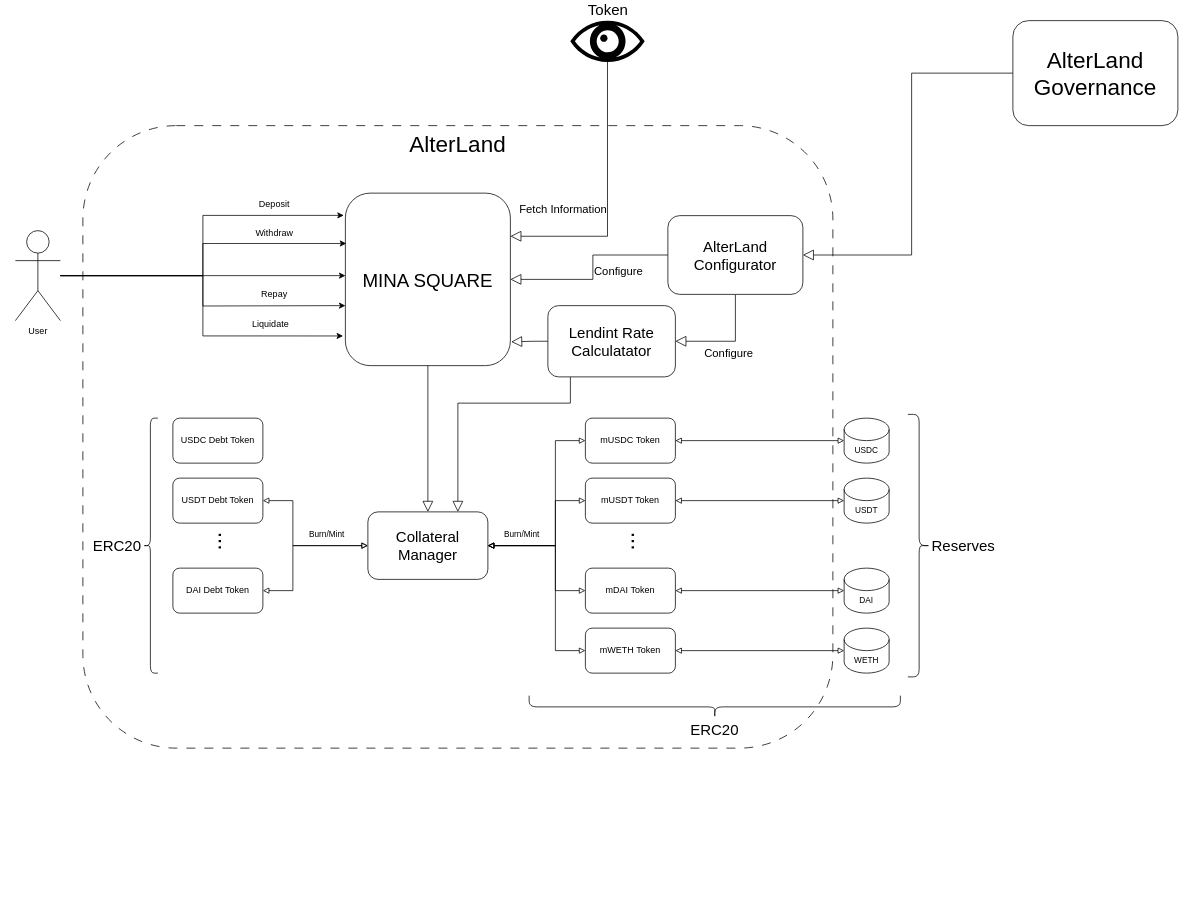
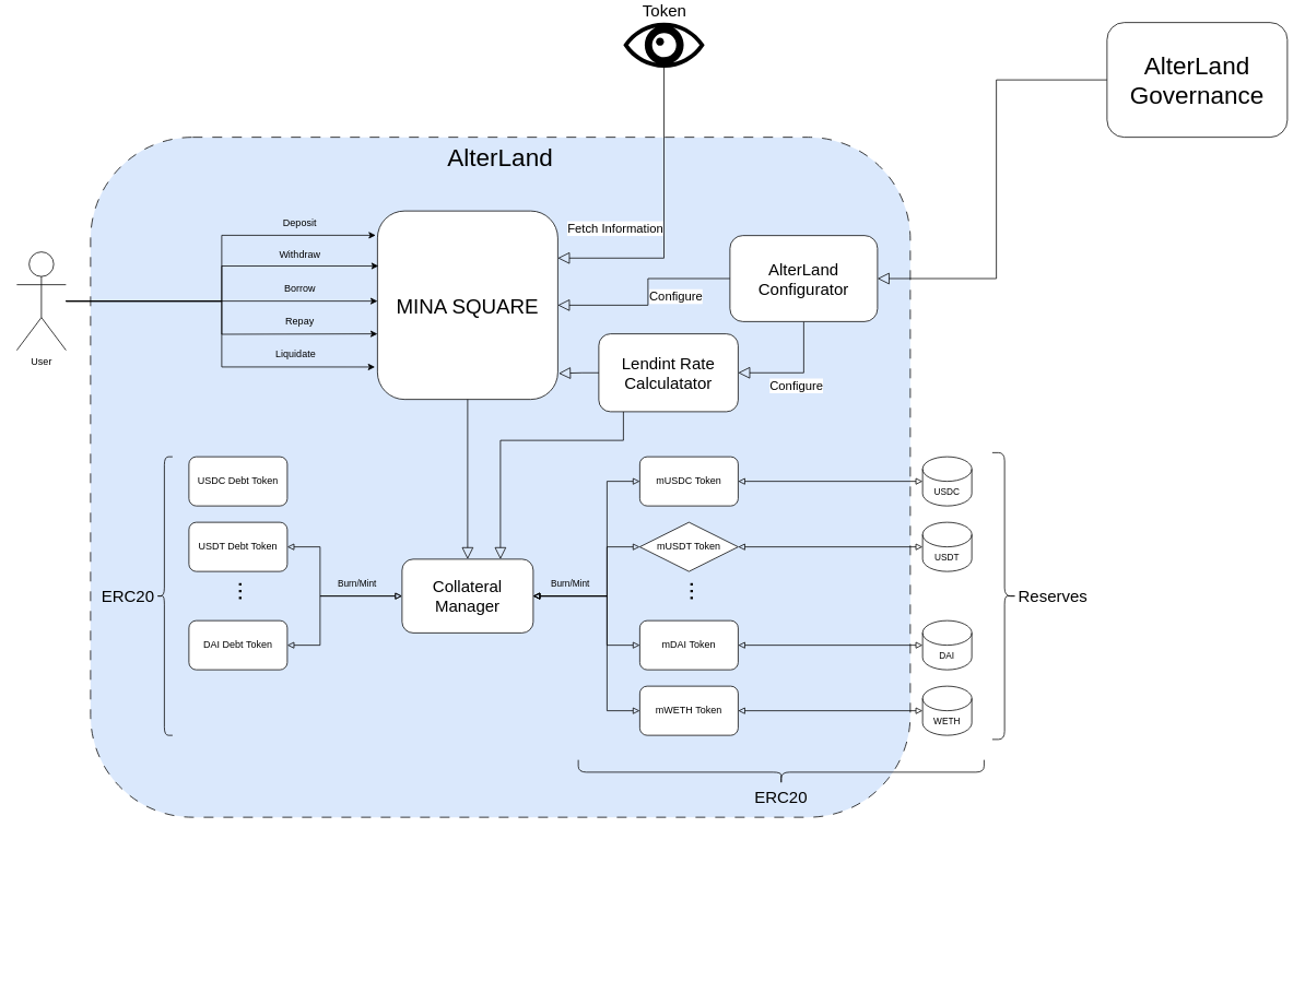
  <mxCell id="0" />
  <mxCell id="1" parent="0" />
- <mxCell id="2" value="AlterLand" style="rounded=1;whiteSpace=wrap;html=1;fontFamily=Helvetica;fontSize=30;fontColor=default;dashed=1;dashPattern=12 12;horizontal=1;verticalAlign=top;align=center;" vertex="1" parent="1"><mxGeometry x="110" width="1000" height="830" as="geometry" y="160" /></mxCell>
+ <mxCell id="2" value="AlterLand" style="rounded=1;whiteSpace=wrap;html=1;fontFamily=Helvetica;fontSize=30;fontColor=default;dashed=1;dashPattern=12 12;horizontal=1;verticalAlign=top;align=center;fillColor=#dae8fc;" vertex="1" parent="1"><mxGeometry x="110" width="1000" height="830" as="geometry" y="160" /></mxCell>
  <mxCell id="3" value="User" style="shape=umlActor;verticalLabelPosition=bottom;verticalAlign=top;html=1;outlineConnect=0;" vertex="1" parent="1"><mxGeometry x="20" y="300" width="60" height="120" as="geometry" /></mxCell>
  <mxCell id="4" value="&lt;font style=&quot;font-size: 25px;&quot;&gt;MINA SQUARE&lt;br style=&quot;font-size: 25px;&quot;&gt;&lt;/font&gt;" style="rounded=1;whiteSpace=wrap;html=1;fontSize=25;" vertex="1" parent="1"><mxGeometry x="460" y="250" width="220" height="230" as="geometry" /></mxCell>
  <mxCell id="5" value="" style="edgeStyle=orthogonalEdgeStyle;rounded=0;orthogonalLoop=1;jettySize=auto;html=1;entryX=-0.01;entryY=0.129;entryDx=0;entryDy=0;entryPerimeter=0;verticalAlign=top;align=left;labelPosition=right;verticalLabelPosition=bottom;" edge="1" parent="1" source="3" target="4"><mxGeometry relative="1" as="geometry" /></mxCell>
  <mxCell id="6" style="edgeStyle=orthogonalEdgeStyle;rounded=0;orthogonalLoop=1;jettySize=auto;html=1;entryX=0.005;entryY=0.292;entryDx=0;entryDy=0;entryPerimeter=0;" edge="1" parent="1" source="3" target="4"><mxGeometry relative="1" as="geometry" /></mxCell>
  <mxCell id="7" style="edgeStyle=orthogonalEdgeStyle;rounded=0;orthogonalLoop=1;jettySize=auto;html=1;" edge="1" parent="1" source="3"><mxGeometry relative="1" as="geometry"><mxPoint x="460" y="360" as="targetPoint" /></mxGeometry></mxCell>
  <mxCell id="8" style="edgeStyle=orthogonalEdgeStyle;rounded=0;orthogonalLoop=1;jettySize=auto;html=1;" edge="1" parent="1" source="3"><mxGeometry relative="1" as="geometry"><mxPoint x="460" y="400" as="targetPoint" /></mxGeometry></mxCell>
  <mxCell id="9" style="edgeStyle=orthogonalEdgeStyle;rounded=0;orthogonalLoop=1;jettySize=auto;html=1;entryX=-0.014;entryY=0.828;entryDx=0;entryDy=0;entryPerimeter=0;" edge="1" parent="1" source="3" target="4"><mxGeometry relative="1" as="geometry" /></mxCell>
  <mxCell id="10" value="Deposit" style="text;html=1;align=center;verticalAlign=middle;resizable=0;points=[];autosize=1;strokeColor=none;fillColor=none;" vertex="1" parent="1"><mxGeometry x="335" y="250" width="60" height="30" as="geometry" /></mxCell>
  <mxCell id="11" value="Withdraw" style="text;html=1;align=center;verticalAlign=middle;resizable=0;points=[];autosize=1;strokeColor=none;fillColor=none;" vertex="1" parent="1"><mxGeometry x="330" y="288" width="70" height="30" as="geometry" /></mxCell>
+ <mxCell id="12" value="Borrow" style="text;html=1;align=center;verticalAlign=middle;resizable=0;points=[];autosize=1;strokeColor=none;fillColor=none;" vertex="1" parent="1"><mxGeometry x="335" y="330" width="60" height="30" as="geometry" /></mxCell>
  <mxCell id="13" value="Repay" style="text;html=1;align=center;verticalAlign=middle;resizable=0;points=[];autosize=1;strokeColor=none;fillColor=none;" vertex="1" parent="1"><mxGeometry x="335" y="370" width="60" height="30" as="geometry" /></mxCell>
  <mxCell id="14" value="Liquidate" style="text;html=1;align=center;verticalAlign=middle;resizable=0;points=[];autosize=1;strokeColor=none;fillColor=none;" vertex="1" parent="1"><mxGeometry x="325" y="410" width="70" height="30" as="geometry" /></mxCell>
  <mxCell id="15" style="edgeStyle=orthogonalEdgeStyle;rounded=0;orthogonalLoop=1;jettySize=auto;html=1;entryX=0.5;entryY=1;entryDx=0;entryDy=0;horizontal=0;startArrow=block;startFill=0;endArrow=none;endFill=0;endSize=12;startSize=12;" edge="1" parent="1" source="17" target="4"><mxGeometry relative="1" as="geometry" /></mxCell>
  <mxCell id="16" style="edgeStyle=orthogonalEdgeStyle;shape=connector;rounded=0;orthogonalLoop=1;jettySize=auto;html=1;entryX=0;entryY=0.5;entryDx=0;entryDy=0;labelBackgroundColor=default;strokeColor=default;align=center;verticalAlign=middle;fontFamily=Helvetica;fontSize=11;fontColor=default;startArrow=block;startFill=0;endArrow=block;endFill=0;" edge="1" parent="1" source="17" target="26"><mxGeometry relative="1" as="geometry"><Array as="points"><mxPoint x="740" y="720" /><mxPoint x="740" y="580" /></Array></mxGeometry></mxCell>
  <mxCell id="17" value="&lt;font style=&quot;font-size: 20px;&quot;&gt;Collateral Manager&lt;/font&gt;" style="rounded=1;whiteSpace=wrap;html=1;" vertex="1" parent="1"><mxGeometry x="490" y="675" width="160" height="90" as="geometry" /></mxCell>
  <mxCell id="18" value="USDC Debt Token" style="rounded=1;whiteSpace=wrap;html=1;" vertex="1" parent="1"><mxGeometry x="230" y="550" width="120" height="60" as="geometry" /></mxCell>
  <mxCell id="19" value="..." style="text;html=1;align=center;verticalAlign=top;resizable=0;points=[];autosize=1;strokeColor=none;fillColor=none;horizontal=0;fontSize=30;" vertex="1" parent="1"><mxGeometry x="260" y="695" width="60" height="40" as="geometry" /></mxCell>
  <mxCell id="20" style="edgeStyle=orthogonalEdgeStyle;rounded=0;orthogonalLoop=1;jettySize=auto;html=1;entryX=0;entryY=0.5;entryDx=0;entryDy=0;endArrow=block;startArrow=block;startFill=0;endFill=0;" edge="1" parent="1" source="21" target="17"><mxGeometry relative="1" as="geometry"><Array as="points"><mxPoint x="390" y="780" /><mxPoint x="390" y="720" /></Array></mxGeometry></mxCell>
  <mxCell id="21" value="DAI Debt Token" style="rounded=1;whiteSpace=wrap;html=1;" vertex="1" parent="1"><mxGeometry x="230" y="750" width="120" height="60" as="geometry" /></mxCell>
  <mxCell id="22" style="edgeStyle=orthogonalEdgeStyle;rounded=0;orthogonalLoop=1;jettySize=auto;html=1;entryX=0;entryY=0.5;entryDx=0;entryDy=0;endArrow=block;startArrow=block;startFill=0;endFill=0;" edge="1" parent="1" source="23" target="17"><mxGeometry relative="1" as="geometry"><Array as="points"><mxPoint x="390" y="660" /><mxPoint x="390" y="720" /></Array></mxGeometry></mxCell>
  <mxCell id="23" value="USDT Debt Token" style="rounded=1;whiteSpace=wrap;html=1;" vertex="1" parent="1"><mxGeometry x="230" y="630" width="120" height="60" as="geometry" /></mxCell>
  <mxCell id="24" value="&lt;div align=&quot;left&quot; style=&quot;font-size: 20px;&quot;&gt;ERC20 &lt;br&gt;&lt;/div&gt;" style="shape=curlyBracket;whiteSpace=wrap;html=1;rounded=1;labelPosition=left;verticalLabelPosition=middle;align=right;verticalAlign=middle;fontSize=20;" vertex="1" parent="1"><mxGeometry x="190" y="550" width="20" height="340" as="geometry" /></mxCell>
  <mxCell id="25" style="edgeStyle=orthogonalEdgeStyle;shape=connector;rounded=0;orthogonalLoop=1;jettySize=auto;html=1;labelBackgroundColor=default;strokeColor=default;align=center;verticalAlign=middle;fontFamily=Helvetica;fontSize=11;fontColor=default;startArrow=block;startFill=0;endArrow=block;endFill=0;" edge="1" parent="1" source="26" target="42"><mxGeometry relative="1" as="geometry" /></mxCell>
  <mxCell id="26" value="mUSDC Token" style="rounded=1;whiteSpace=wrap;html=1;" vertex="1" parent="1"><mxGeometry x="780" y="550" width="120" height="60" as="geometry" /></mxCell>
  <mxCell id="27" style="edgeStyle=orthogonalEdgeStyle;shape=connector;rounded=0;orthogonalLoop=1;jettySize=auto;html=1;entryX=1;entryY=0.5;entryDx=0;entryDy=0;labelBackgroundColor=default;strokeColor=default;align=right;verticalAlign=bottom;fontFamily=Helvetica;fontSize=11;fontColor=default;startArrow=block;startFill=0;endArrow=block;endFill=0;labelPosition=left;verticalLabelPosition=top;" edge="1" parent="1" source="29" target="17"><mxGeometry relative="1" as="geometry"><Array as="points"><mxPoint x="740" y="860" /><mxPoint x="740" y="720" /></Array></mxGeometry></mxCell>
  <mxCell id="28" style="edgeStyle=orthogonalEdgeStyle;shape=connector;rounded=0;orthogonalLoop=1;jettySize=auto;html=1;labelBackgroundColor=default;strokeColor=default;align=center;verticalAlign=middle;fontFamily=Helvetica;fontSize=11;fontColor=default;startArrow=block;startFill=0;endArrow=block;endFill=0;" edge="1" parent="1" source="29" target="39"><mxGeometry relative="1" as="geometry" /></mxCell>
  <mxCell id="29" value="mWETH Token" style="rounded=1;whiteSpace=wrap;html=1;" vertex="1" parent="1"><mxGeometry x="780" y="830" width="120" height="60" as="geometry" /></mxCell>
  <mxCell id="30" value="..." style="text;html=1;align=center;verticalAlign=top;resizable=0;points=[];autosize=1;strokeColor=none;fillColor=none;horizontal=0;fontSize=30;" vertex="1" parent="1"><mxGeometry x="810" y="695" width="60" height="40" as="geometry" /></mxCell>
  <mxCell id="31" style="edgeStyle=orthogonalEdgeStyle;shape=connector;rounded=0;orthogonalLoop=1;jettySize=auto;html=1;entryX=1;entryY=0.5;entryDx=0;entryDy=0;labelBackgroundColor=default;strokeColor=default;align=center;verticalAlign=middle;fontFamily=Helvetica;fontSize=11;fontColor=default;startArrow=block;startFill=0;endArrow=block;endFill=0;" edge="1" parent="1" source="32" target="17"><mxGeometry relative="1" as="geometry"><Array as="points"><mxPoint x="740" y="780" /><mxPoint x="740" y="720" /></Array></mxGeometry></mxCell>
  <mxCell id="32" value="mDAI Token" style="rounded=1;whiteSpace=wrap;html=1;" vertex="1" parent="1"><mxGeometry x="780" y="750" width="120" height="60" as="geometry" /></mxCell>
  <mxCell id="33" style="edgeStyle=orthogonalEdgeStyle;shape=connector;rounded=0;orthogonalLoop=1;jettySize=auto;html=1;entryX=1;entryY=0.5;entryDx=0;entryDy=0;labelBackgroundColor=default;strokeColor=default;align=center;verticalAlign=middle;fontFamily=Helvetica;fontSize=11;fontColor=default;startArrow=block;startFill=0;endArrow=block;endFill=0;" edge="1" parent="1" source="34" target="17"><mxGeometry relative="1" as="geometry"><Array as="points"><mxPoint x="740" y="660" /><mxPoint x="740" y="720" /></Array></mxGeometry></mxCell>
- <mxCell id="34" value="mUSDT Token" style="rounded=1;whiteSpace=wrap;html=1;" vertex="1" parent="1"><mxGeometry x="780" y="630" width="120" height="60" as="geometry" /></mxCell>
+ <mxCell id="34" value="mUSDT Token" style="rhombus;whiteSpace=wrap;html=1;" vertex="1" parent="1"><mxGeometry x="780" y="630" width="120" height="60" as="geometry" /></mxCell>
  <mxCell id="35" value="Burn/Mint" style="text;html=1;align=center;verticalAlign=middle;resizable=0;points=[];autosize=1;strokeColor=none;fillColor=none;fontSize=11;fontFamily=Helvetica;fontColor=default;" vertex="1" parent="1"><mxGeometry x="660" y="690" width="70" height="30" as="geometry" /></mxCell>
  <mxCell id="36" value="Burn/Mint" style="text;html=1;align=center;verticalAlign=middle;resizable=0;points=[];autosize=1;strokeColor=none;fillColor=none;fontSize=11;fontFamily=Helvetica;fontColor=default;" vertex="1" parent="1"><mxGeometry x="400" y="690" width="70" height="30" as="geometry" /></mxCell>
  <mxCell id="37" value="USDT" style="shape=cylinder3;whiteSpace=wrap;html=1;boundedLbl=1;backgroundOutline=1;size=15;fontFamily=Helvetica;fontSize=11;fontColor=default;" vertex="1" parent="1"><mxGeometry x="1125" y="630" width="60" height="60" as="geometry" /></mxCell>
  <mxCell id="38" value="DAI" style="shape=cylinder3;whiteSpace=wrap;html=1;boundedLbl=1;backgroundOutline=1;size=15;fontFamily=Helvetica;fontSize=11;fontColor=default;" vertex="1" parent="1"><mxGeometry x="1125" y="750" width="60" height="60" as="geometry" /></mxCell>
  <mxCell id="39" value="WETH" style="shape=cylinder3;whiteSpace=wrap;html=1;boundedLbl=1;backgroundOutline=1;size=15;fontFamily=Helvetica;fontSize=11;fontColor=default;" vertex="1" parent="1"><mxGeometry x="1125" y="830" width="60" height="60" as="geometry" /></mxCell>
  <mxCell id="40" style="edgeStyle=orthogonalEdgeStyle;shape=connector;rounded=0;orthogonalLoop=1;jettySize=auto;html=1;entryX=0;entryY=0.5;entryDx=0;entryDy=0;entryPerimeter=0;labelBackgroundColor=default;strokeColor=default;align=center;verticalAlign=middle;fontFamily=Helvetica;fontSize=11;fontColor=default;startArrow=block;startFill=0;endArrow=block;endFill=0;" edge="1" parent="1" source="32" target="38"><mxGeometry relative="1" as="geometry" /></mxCell>
  <mxCell id="41" style="edgeStyle=orthogonalEdgeStyle;shape=connector;rounded=0;orthogonalLoop=1;jettySize=auto;html=1;entryX=0;entryY=0.5;entryDx=0;entryDy=0;entryPerimeter=0;labelBackgroundColor=default;strokeColor=default;align=center;verticalAlign=middle;fontFamily=Helvetica;fontSize=11;fontColor=default;startArrow=block;startFill=0;endArrow=block;endFill=0;" edge="1" parent="1" source="34" target="37"><mxGeometry relative="1" as="geometry" /></mxCell>
  <mxCell id="42" value="USDC" style="shape=cylinder3;whiteSpace=wrap;html=1;boundedLbl=1;backgroundOutline=1;size=15;fontFamily=Helvetica;fontSize=11;fontColor=default;" vertex="1" parent="1"><mxGeometry x="1125" y="550" width="60" height="60" as="geometry" /></mxCell>
  <mxCell id="43" value="&lt;div&gt;ERC20&lt;/div&gt;" style="shape=curlyBracket;whiteSpace=wrap;html=1;rounded=1;flipH=1;labelPosition=right;verticalLabelPosition=middle;align=center;verticalAlign=middle;fontFamily=Helvetica;fontSize=20;fontColor=default;rotation=90;horizontal=0;" vertex="1" parent="1"><mxGeometry x="937.5" y="687.5" width="30" height="495" as="geometry" /></mxCell>
  <mxCell id="44" value="Reserves" style="shape=curlyBracket;whiteSpace=wrap;html=1;rounded=1;flipH=1;labelPosition=right;verticalLabelPosition=middle;align=left;verticalAlign=middle;fontFamily=Helvetica;fontSize=20;fontColor=default;rotation=0;horizontal=1;" vertex="1" parent="1"><mxGeometry x="1210" y="545" width="30" height="350" as="geometry" /></mxCell>
  <mxCell id="45" value="&lt;div style=&quot;font-size: 15px;&quot;&gt;Fetch Information&lt;br style=&quot;font-size: 15px;&quot;&gt;&lt;/div&gt;" style="edgeStyle=orthogonalEdgeStyle;shape=connector;rounded=0;orthogonalLoop=1;jettySize=auto;html=1;entryX=1;entryY=0.25;entryDx=0;entryDy=0;labelBackgroundColor=default;strokeColor=default;align=right;verticalAlign=top;fontFamily=Helvetica;fontSize=15;fontColor=default;startArrow=none;startFill=0;endArrow=block;endFill=0;endSize=12;" edge="1" parent="1" source="46" target="4"><mxGeometry x="0.0" relative="1" as="geometry"><Array as="points"><mxPoint x="810" y="308" /></Array><mxPoint as="offset" /></mxGeometry></mxCell>
  <mxCell id="46" value="Token" style="shape=mxgraph.signs.healthcare.eye;html=1;pointerEvents=1;fillColor=#000000;strokeColor=none;verticalLabelPosition=top;verticalAlign=bottom;align=center;fontFamily=Helvetica;fontSize=20;fontColor=default;labelPosition=center;" vertex="1" parent="1"><mxGeometry x="760" y="20" width="99" height="55" as="geometry" /></mxCell>
  <mxCell id="47" style="edgeStyle=orthogonalEdgeStyle;shape=connector;rounded=0;orthogonalLoop=1;jettySize=auto;html=1;entryX=1;entryY=0.5;entryDx=0;entryDy=0;labelBackgroundColor=default;strokeColor=default;align=center;verticalAlign=middle;fontFamily=Helvetica;fontSize=11;fontColor=default;startArrow=none;startFill=0;endArrow=block;endFill=0;endSize=12;" edge="1" parent="1" source="48" target="54"><mxGeometry relative="1" as="geometry" /></mxCell>
  <mxCell id="48" value="AlterLand Governance" style="rounded=1;whiteSpace=wrap;html=1;fontFamily=Helvetica;fontSize=30;fontColor=default;" vertex="1" parent="1"><mxGeometry x="1350" y="20" width="220" height="140" as="geometry" /></mxCell>
  <mxCell id="49" style="edgeStyle=orthogonalEdgeStyle;shape=connector;rounded=0;orthogonalLoop=1;jettySize=auto;html=1;entryX=0.75;entryY=0;entryDx=0;entryDy=0;labelBackgroundColor=default;strokeColor=default;align=center;verticalAlign=middle;fontFamily=Helvetica;fontSize=11;fontColor=default;startArrow=none;startFill=0;endArrow=block;endFill=0;endSize=12;" edge="1" parent="1" source="50" target="17"><mxGeometry relative="1" as="geometry"><Array as="points"><mxPoint x="760" y="530" /><mxPoint x="610" y="530" /></Array></mxGeometry></mxCell>
  <mxCell id="50" value="&lt;font style=&quot;font-size: 20px;&quot;&gt;Lendint Rate&lt;br&gt;Calculatator&lt;/font&gt;" style="rounded=1;whiteSpace=wrap;html=1;fontFamily=Helvetica;fontSize=11;fontColor=default;" vertex="1" parent="1"><mxGeometry x="730" y="400" width="170" height="95" as="geometry" /></mxCell>
  <mxCell id="51" style="edgeStyle=orthogonalEdgeStyle;shape=connector;rounded=0;orthogonalLoop=1;jettySize=auto;html=1;entryX=1.005;entryY=0.862;entryDx=0;entryDy=0;entryPerimeter=0;labelBackgroundColor=default;strokeColor=default;align=center;verticalAlign=middle;fontFamily=Helvetica;fontSize=11;fontColor=default;startArrow=none;startFill=0;endArrow=block;endFill=0;endSize=12;" edge="1" parent="1" source="50" target="4"><mxGeometry relative="1" as="geometry" /></mxCell>
  <mxCell id="52" value="Configure" style="edgeStyle=orthogonalEdgeStyle;shape=connector;rounded=0;orthogonalLoop=1;jettySize=auto;html=1;entryX=1;entryY=0.5;entryDx=0;entryDy=0;labelBackgroundColor=default;strokeColor=default;align=center;verticalAlign=top;fontFamily=Helvetica;fontSize=15;fontColor=default;startArrow=none;startFill=0;endArrow=block;endFill=0;endSize=12;labelPosition=center;verticalLabelPosition=bottom;" edge="1" parent="1" source="54" target="50"><mxGeometry x="0.005" relative="1" as="geometry"><mxPoint as="offset" /></mxGeometry></mxCell>
  <mxCell id="53" value="&lt;div style=&quot;font-size: 15px;&quot; align=&quot;left&quot;&gt;Configure&lt;/div&gt;" style="edgeStyle=orthogonalEdgeStyle;shape=connector;rounded=0;orthogonalLoop=1;jettySize=auto;html=1;entryX=1;entryY=0.5;entryDx=0;entryDy=0;labelBackgroundColor=default;strokeColor=default;align=left;verticalAlign=middle;fontFamily=Helvetica;fontSize=11;fontColor=default;startArrow=none;startFill=0;endArrow=block;endFill=0;endSize=12;" edge="1" parent="1" source="54" target="4"><mxGeometry relative="1" as="geometry" /></mxCell>
  <mxCell id="54" value="AlterLand&lt;br style=&quot;font-size: 20px;&quot;&gt;Configurator" style="rounded=1;whiteSpace=wrap;html=1;fontFamily=Helvetica;fontSize=20;fontColor=default;" vertex="1" parent="1"><mxGeometry x="890" y="280" width="180" height="105" as="geometry" /></mxCell>
